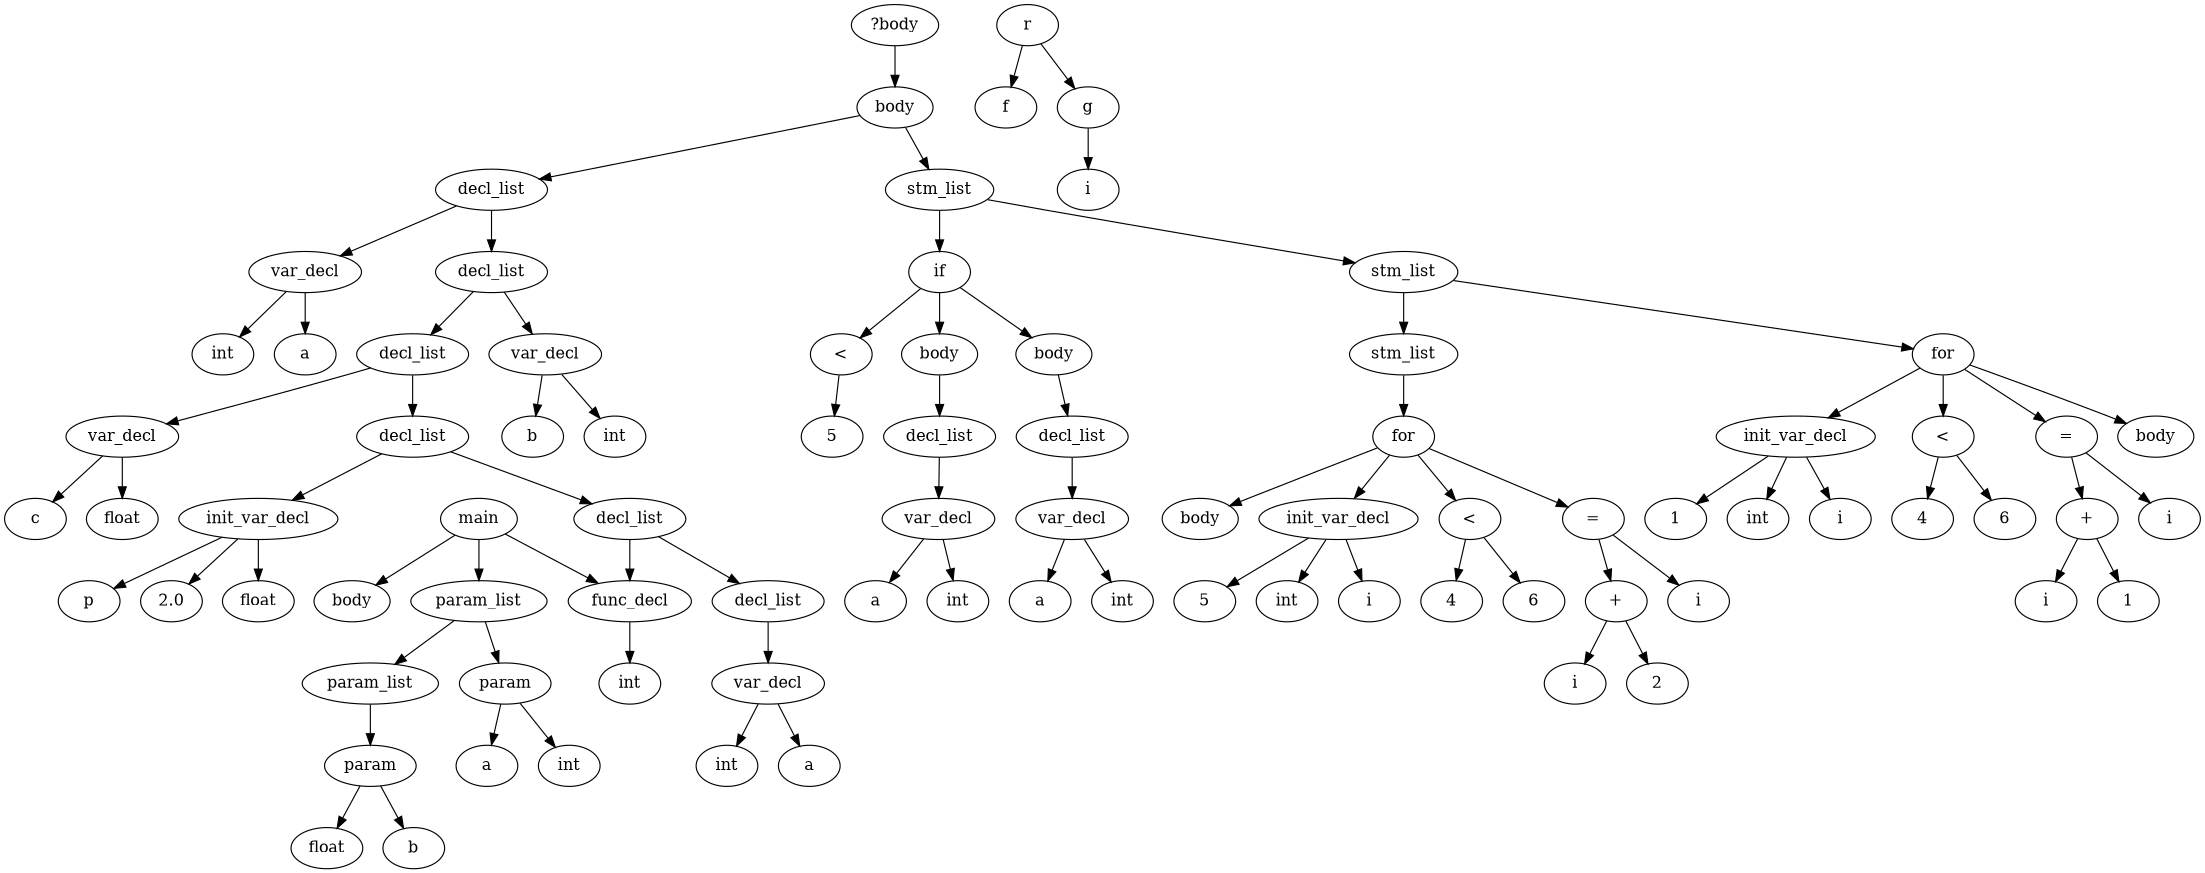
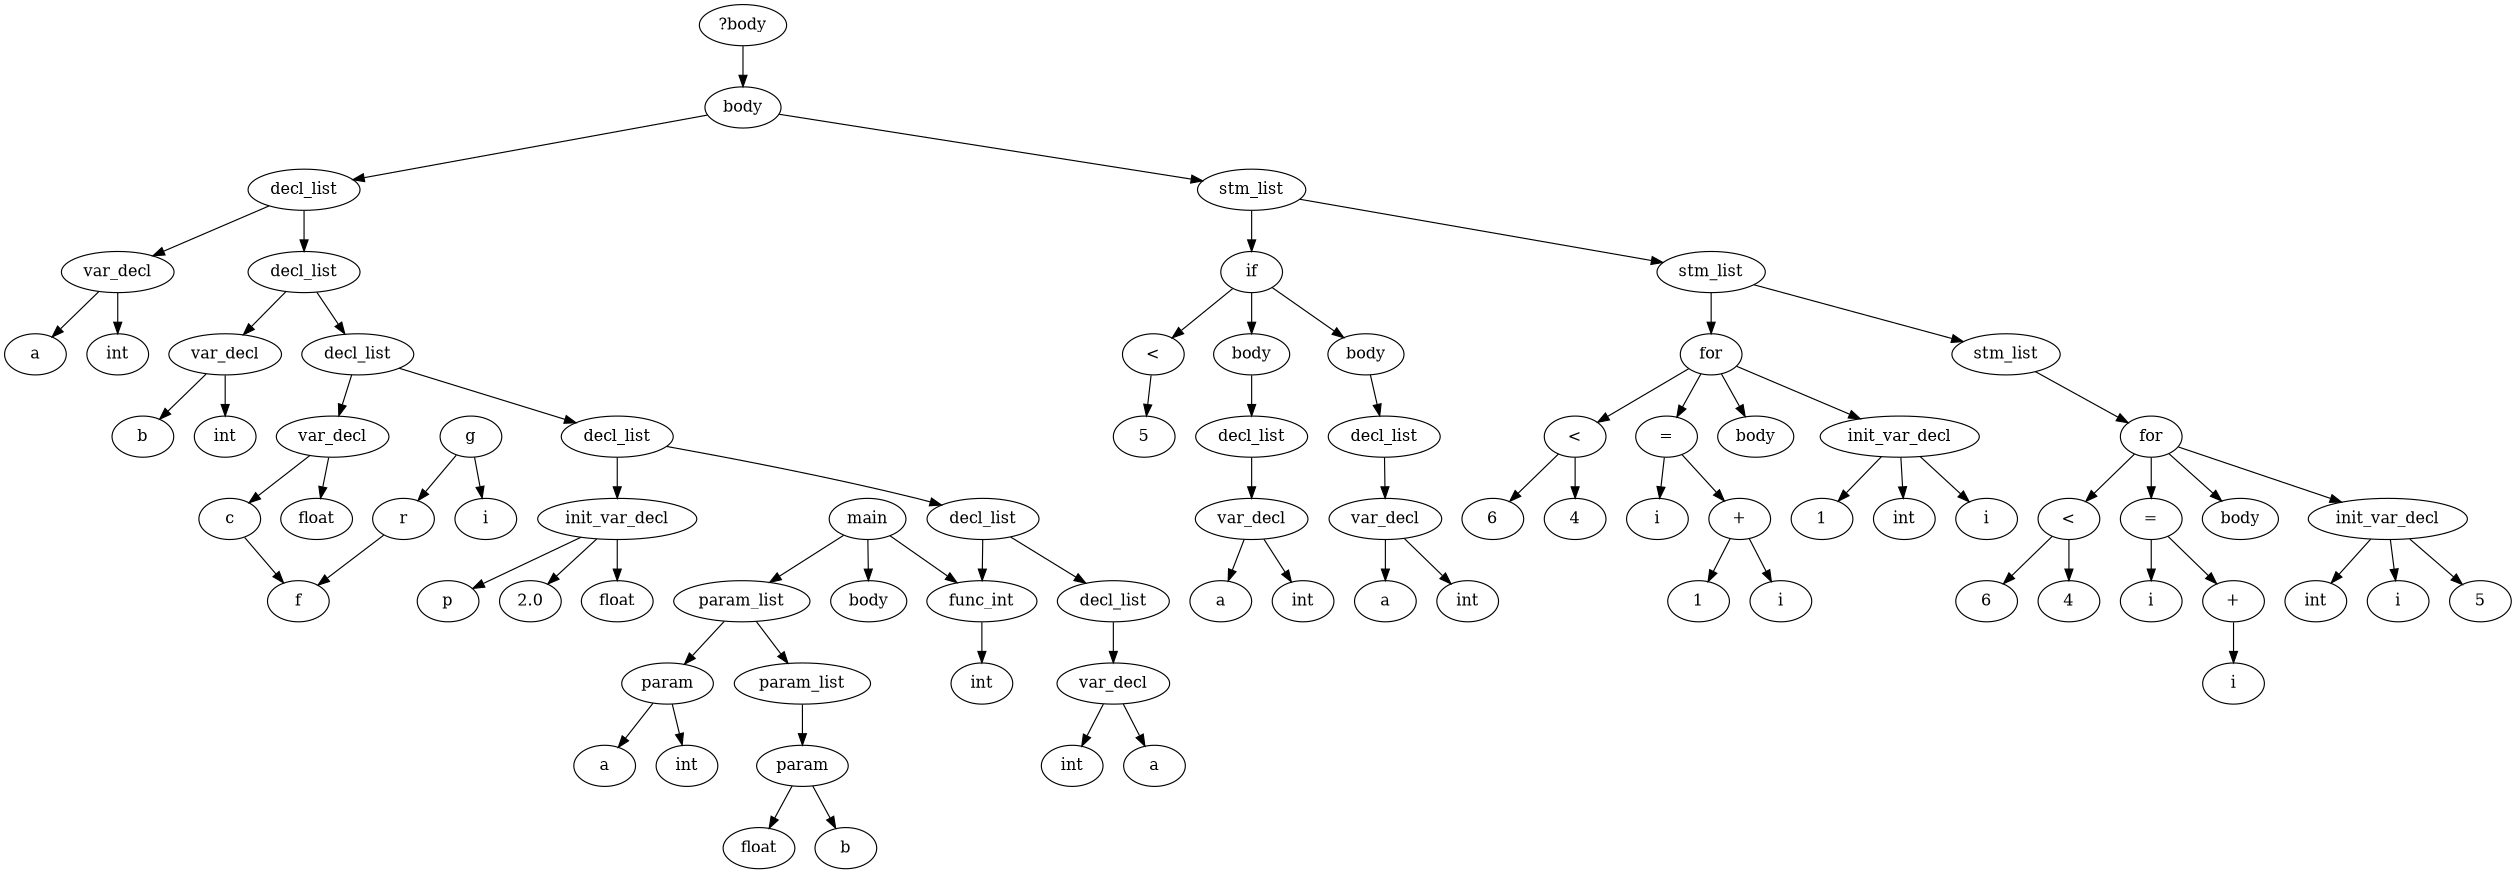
  digraph {
    n1 [label="?body"]
    n2 [label=body]
    n3 [label=decl_list]
    n4 [label=stm_list]
    n5 [label=var_decl]
    n6 [label=decl_list]
    n7 [label=if]
    n8 [label=stm_list]
    n9 [label=a]
    n10 [label=int]
    n11 [label=var_decl]
    n12 [label=decl_list]
    n13 [label=b]
    n14 [label=int]
    n15 [label=var_decl]
    n16 [label=decl_list]
    n17 [label=c]
    n18 [label=float]
    n19 [label=f]
    n20 [label=r]
    n21 [label=g]
    n22 [label=i]
    n23 [label=init_var_decl]
    n24 [label=decl_list]
    n25 [label=2.0]
    n26 [label=float]
    n27 [label=p]
-   n28 [label=func_decl]
+   n28 [label=func_int]
    n29 [label=decl_list]
    n30 [label=int]
    n31 [label=main]
    n32 [label=param_list]
    n33 [label=body]
    n34 [label=param]
    n35 [label=param_list]
    n36 [label=int]
    n37 [label=a]
    n38 [label=param]
    n39 [label=float]
    n40 [label=b]
    n41 [label=var_decl]
    n42 [label=a]
    n43 [label=int]
    n44 [label="<"]
    n45 [label=body]
    n46 [label=body]
    n47 [label=for]
    n48 [label=stm_list]
    n49 [label=5]
    n50 [label=decl_list]
    n51 [label=var_decl]
    n52 [label=a]
    n53 [label=int]
    n54 [label=decl_list]
    n55 [label=var_decl]
    n56 [label=a]
    n57 [label=int]
    n58 [label=init_var_decl]
    n59 [label="<"]
    n60 [label="="]
    n61 [label=body]
    n62 [label=for]
    n63 [label=1]
    n64 [label=int]
    n65 [label=i]
    n66 [label=4]
    n67 [label=6]
    n68 [label=i]
    n69 [label=1]
    n70 [label="+"]
    n71 [label=i]
    n72 [label=init_var_decl]
    n73 [label="<"]
    n74 [label="="]
    n75 [label=body]
    n76 [label=5]
    n77 [label=int]
    n78 [label=i]
    n79 [label=4]
    n80 [label=6]
    n81 [label=i]
-   n82 [label=2]
    n83 [label="+"]
    n84 [label=i]
    n1 -> n2
    n2 -> n3
    n2 -> n4
    n3 -> n5
    n3 -> n6
    n4 -> n7
    n4 -> n8
    n5 -> n9
    n5 -> n10
    n6 -> n11
    n6 -> n12
    n7 -> n44
    n7 -> n45
    n7 -> n46
    n8 -> n47
    n8 -> n48
    n11 -> n13
    n11 -> n14
    n12 -> n15
    n12 -> n16
    n15 -> n17
    n15 -> n18
    n16 -> n23
    n16 -> n24
+   n17 -> n19
    n20 -> n19
-   n20 -> n21
+   n21 -> n20
    n21 -> n22
    n23 -> n25
    n23 -> n26
    n23 -> n27
    n24 -> n28
    n24 -> n29
    n28 -> n30
    n29 -> n41
    n31 -> n28
    n31 -> n32
    n31 -> n33
    n32 -> n34
    n32 -> n35
    n34 -> n36
    n34 -> n37
    n35 -> n38
    n38 -> n39
    n38 -> n40
    n41 -> n42
    n41 -> n43
    n44 -> n49
    n45 -> n50
    n46 -> n54
    n47 -> n58
    n47 -> n59
    n47 -> n60
    n47 -> n61
    n48 -> n62
    n50 -> n51
    n51 -> n52
    n51 -> n53
    n54 -> n55
    n55 -> n56
    n55 -> n57
    n58 -> n63
    n58 -> n64
    n58 -> n65
    n59 -> n66
    n59 -> n67
    n60 -> n70
    n60 -> n71
    n62 -> n72
    n62 -> n73
    n62 -> n74
    n62 -> n75
    n70 -> n68
    n70 -> n69
    n72 -> n76
    n72 -> n77
    n72 -> n78
    n73 -> n79
    n73 -> n80
    n74 -> n83
    n74 -> n84
    n83 -> n81
-   n83 -> n82
  }
